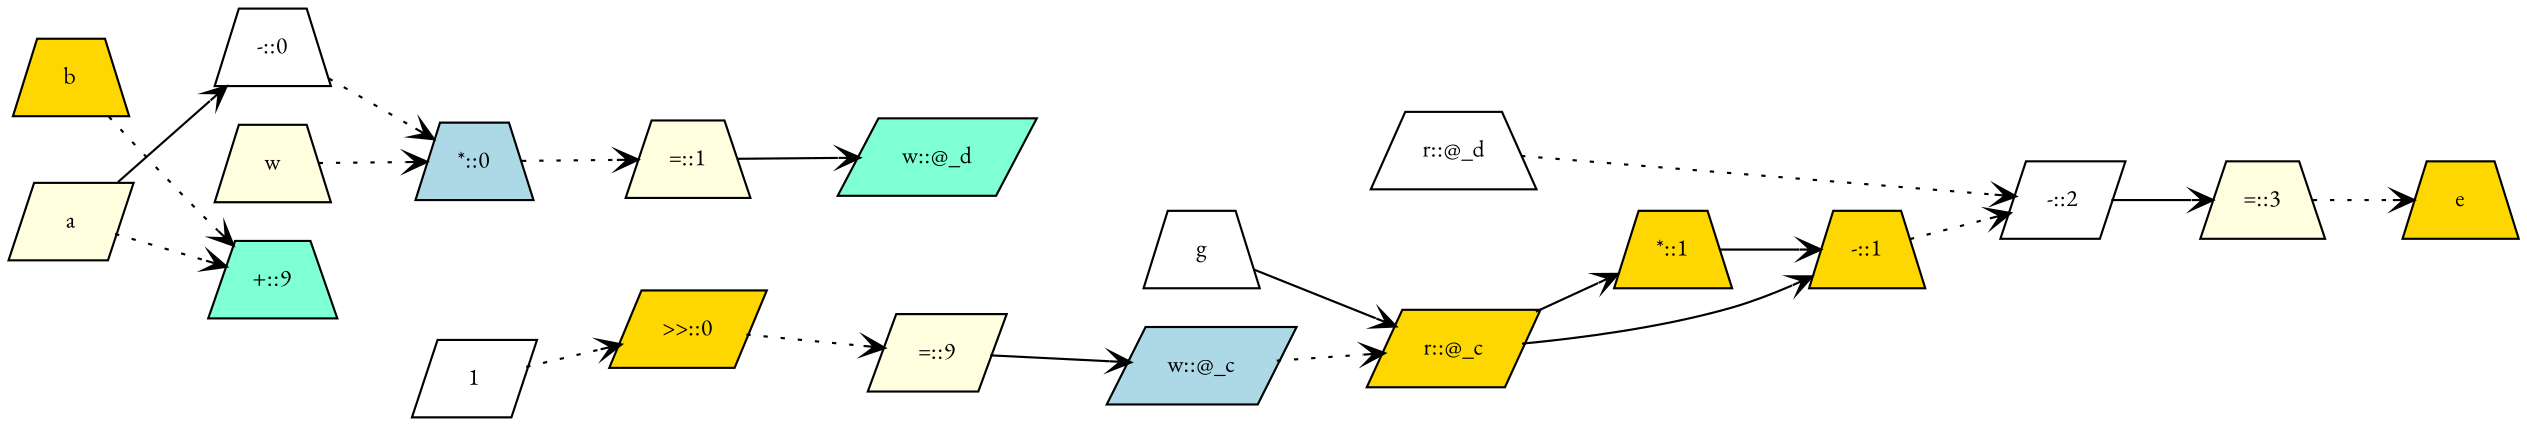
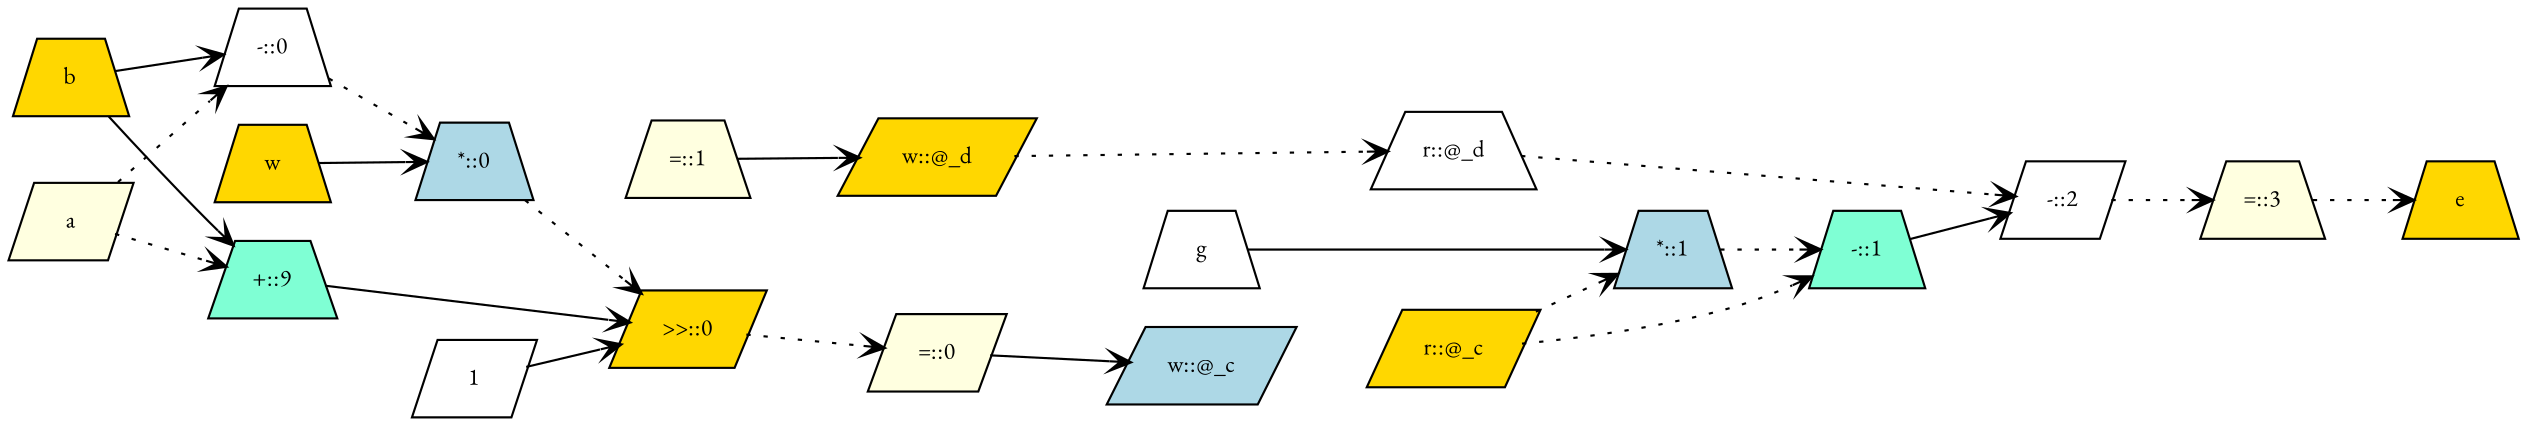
  digraph {
    fontname="EB Garamond"
    rankdir=LR
    node [fillcolor=lightyellow fontname="EB Garamond" fontsize=11 shape=trapezium style=filled]
    edge [arrowhead=open color="#000000" fontname="EB Garamond" style=dotted]
    "*::0" [fillcolor=lightblue]
    "=::1"
-   "w::@_d" [fillcolor=aquamarine shape=parallelogram]
+   "w::@_d" [fillcolor=gold shape=parallelogram]
    "r::@_d" [fillcolor=white]
    "-::2" [fillcolor=white shape=parallelogram]
    n6 [label="=::3"]
    e [fillcolor=gold]
-   "=::0" [shape=parallelogram label="=::9"]
+   "=::0" [shape=parallelogram]
    "w::@_c" [fillcolor=lightblue shape=parallelogram]
    "r::@_c" [fillcolor=gold shape=parallelogram]
-   "*::1" [fillcolor=gold]
-   "-::1" [fillcolor=gold]
+   "*::1" [fillcolor=lightblue]
+   "-::1" [fillcolor=aquamarine]
    g [fillcolor=white]
    b [fillcolor=gold]
    "-::0" [fillcolor=white]
    n16 [fillcolor=aquamarine label="+::9"]
    ">>::0" [fillcolor=gold shape=parallelogram]
    a [shape=parallelogram]
-   w
+   w [fillcolor=gold]
    1 [fillcolor=white shape=parallelogram]
-   "*::0" -> "=::1"
+   "*::0" -> ">>::0"
    "=::1" -> "w::@_d" [style=solid]
+   "w::@_d" -> "r::@_d"
    "r::@_d" -> "-::2"
-   "-::2" -> n6 [style=solid]
+   "-::2" -> n6
    n6 -> e
    "=::0" -> "w::@_c" [style=solid]
-   "w::@_c" -> "r::@_c"
-   "r::@_c" -> "*::1" [style=solid]
-   "r::@_c" -> "-::1" [style=solid]
-   "*::1" -> "-::1" [style=solid]
-   "-::1" -> "-::2"
-   g -> "r::@_c" [style=solid]
-   b -> n16
+   "r::@_c" -> "*::1"
+   "r::@_c" -> "-::1"
+   "*::1" -> "-::1"
+   "-::1" -> "-::2" [style=solid]
+   g -> "*::1" [style=solid]
+   b -> "-::0" [style=solid]
+   b -> n16 [style=solid]
    "-::0" -> "*::0"
+   n16 -> ">>::0" [style=solid]
    ">>::0" -> "=::0"
-   a -> "-::0" [style=solid]
+   a -> "-::0"
    a -> n16
-   w -> "*::0"
-   1 -> ">>::0"
+   w -> "*::0" [style=solid]
+   1 -> ">>::0" [style=solid]
  }
